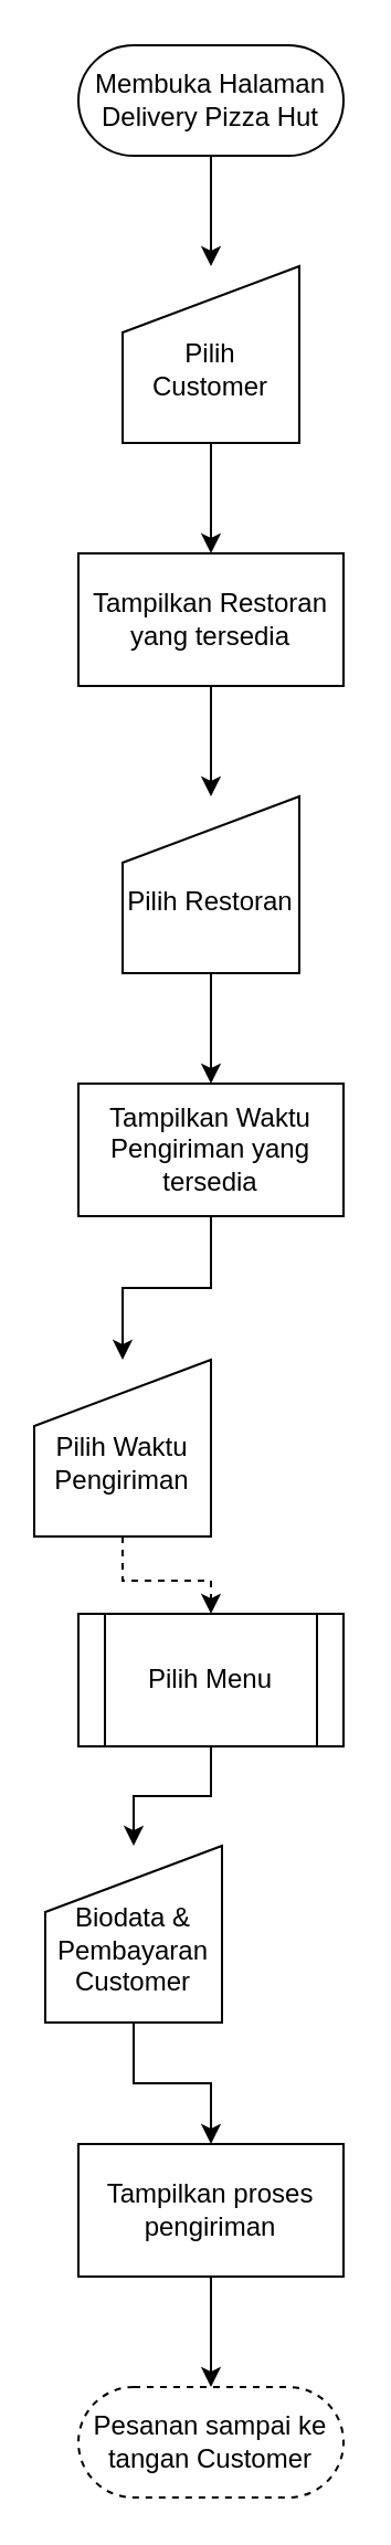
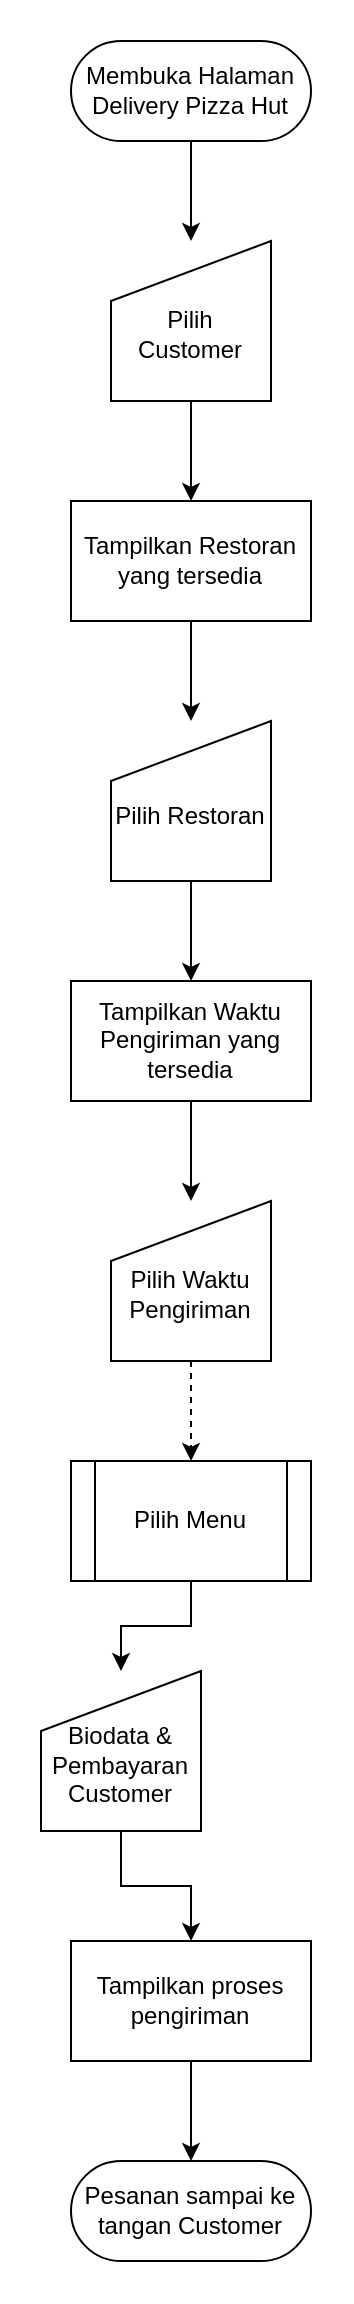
  <mxCell id="0" />
  <mxCell id="1" parent="0" />
  <mxCell id="2" style="edgeStyle=orthogonalEdgeStyle;rounded=0;orthogonalLoop=1;jettySize=auto;html=1;exitX=0.5;exitY=1;exitDx=0;exitDy=0;entryX=0.5;entryY=0;entryDx=0;entryDy=0;" edge="1" parent="1" source="3" target="7"><mxGeometry relative="1" as="geometry" /></mxCell>
  <mxCell id="3" value="&lt;br&gt;Pilih Customer" style="shape=manualInput;whiteSpace=wrap;html=1;" vertex="1" parent="1"><mxGeometry x="55" y="120" width="80" height="80" as="geometry" /></mxCell>
  <mxCell id="4" style="edgeStyle=orthogonalEdgeStyle;rounded=0;orthogonalLoop=1;jettySize=auto;html=1;exitX=0.5;exitY=1;exitDx=0;exitDy=0;" edge="1" parent="1" source="5" target="3"><mxGeometry relative="1" as="geometry" /></mxCell>
  <mxCell id="5" value="Membuka Halaman Delivery Pizza Hut" style="rounded=1;whiteSpace=wrap;html=1;arcSize=50;" vertex="1" parent="1"><mxGeometry x="35" y="20" width="120" height="50" as="geometry" /></mxCell>
  <mxCell id="6" style="edgeStyle=orthogonalEdgeStyle;rounded=0;orthogonalLoop=1;jettySize=auto;html=1;exitX=0.5;exitY=1;exitDx=0;exitDy=0;" edge="1" parent="1" source="7" target="9"><mxGeometry relative="1" as="geometry" /></mxCell>
  <mxCell id="7" value="Tampilkan Restoran yang tersedia" style="rounded=0;whiteSpace=wrap;html=1;" vertex="1" parent="1"><mxGeometry x="35" y="250" width="120" height="60" as="geometry" /></mxCell>
  <mxCell id="8" style="edgeStyle=orthogonalEdgeStyle;rounded=0;orthogonalLoop=1;jettySize=auto;html=1;exitX=0.5;exitY=1;exitDx=0;exitDy=0;entryX=0.5;entryY=0;entryDx=0;entryDy=0;" edge="1" parent="1" source="9" target="11"><mxGeometry relative="1" as="geometry" /></mxCell>
  <mxCell id="9" value="&lt;br&gt;Pilih Restoran" style="shape=manualInput;whiteSpace=wrap;html=1;" vertex="1" parent="1"><mxGeometry x="55" y="360" width="80" height="80" as="geometry" /></mxCell>
  <mxCell id="10" style="edgeStyle=orthogonalEdgeStyle;rounded=0;orthogonalLoop=1;jettySize=auto;html=1;exitX=0.5;exitY=1;exitDx=0;exitDy=0;" edge="1" parent="1" source="11" target="13"><mxGeometry relative="1" as="geometry" /></mxCell>
  <mxCell id="11" value="Tampilkan Waktu Pengiriman yang tersedia" style="rounded=0;whiteSpace=wrap;html=1;" vertex="1" parent="1"><mxGeometry x="35" y="490" width="120" height="60" as="geometry" /></mxCell>
  <mxCell id="12" style="edgeStyle=orthogonalEdgeStyle;rounded=0;orthogonalLoop=1;jettySize=auto;html=1;exitX=0.5;exitY=1;exitDx=0;exitDy=0;dashed=1;" edge="1" parent="1" source="13" target="15"><mxGeometry relative="1" as="geometry" /></mxCell>
- <mxCell id="13" value="&lt;br&gt;Pilih Waktu Pengiriman" style="shape=manualInput;whiteSpace=wrap;html=1;" vertex="1" parent="1"><mxGeometry x="15" y="615" width="80" height="80" as="geometry" /></mxCell>
+ <mxCell id="13" value="&lt;br&gt;Pilih Waktu Pengiriman" style="shape=manualInput;whiteSpace=wrap;html=1;" vertex="1" parent="1"><mxGeometry x="55" y="600" width="80" height="80" as="geometry" /></mxCell>
  <mxCell id="14" style="edgeStyle=orthogonalEdgeStyle;rounded=0;orthogonalLoop=1;jettySize=auto;html=1;exitX=0.5;exitY=1;exitDx=0;exitDy=0;entryX=0.5;entryY=0;entryDx=0;entryDy=0;" edge="1" parent="1" source="15" target="17"><mxGeometry relative="1" as="geometry" /></mxCell>
  <mxCell id="15" value="Pilih Menu" style="shape=process;whiteSpace=wrap;html=1;backgroundOutline=1;" vertex="1" parent="1"><mxGeometry x="35" y="730" width="120" height="60" as="geometry" /></mxCell>
  <mxCell id="16" style="edgeStyle=orthogonalEdgeStyle;rounded=0;orthogonalLoop=1;jettySize=auto;html=1;entryX=0.5;entryY=0;entryDx=0;entryDy=0;" edge="1" parent="1" source="17" target="19"><mxGeometry relative="1" as="geometry" /></mxCell>
  <mxCell id="17" value="&lt;br&gt;Biodata &amp;amp; Pembayaran&lt;br&gt;Customer" style="shape=manualInput;whiteSpace=wrap;html=1;" vertex="1" parent="1"><mxGeometry x="20" y="835" width="80" height="80" as="geometry" /></mxCell>
  <mxCell id="18" style="edgeStyle=orthogonalEdgeStyle;rounded=0;orthogonalLoop=1;jettySize=auto;html=1;exitX=0.5;exitY=1;exitDx=0;exitDy=0;entryX=0.5;entryY=0;entryDx=0;entryDy=0;" edge="1" parent="1" source="19" target="20"><mxGeometry relative="1" as="geometry" /></mxCell>
  <mxCell id="19" value="Tampilkan proses pengiriman" style="rounded=0;whiteSpace=wrap;html=1;" vertex="1" parent="1"><mxGeometry x="35" y="970" width="120" height="60" as="geometry" /></mxCell>
- <mxCell id="20" value="Pesanan sampai ke tangan Customer" style="rounded=1;whiteSpace=wrap;html=1;arcSize=50;dashed=1;" vertex="1" parent="1"><mxGeometry x="35" y="1080" width="120" height="50" as="geometry" /></mxCell>
+ <mxCell id="20" value="Pesanan sampai ke tangan Customer" style="rounded=1;whiteSpace=wrap;html=1;arcSize=50;" vertex="1" parent="1"><mxGeometry x="35" y="1080" width="120" height="50" as="geometry" /></mxCell>
